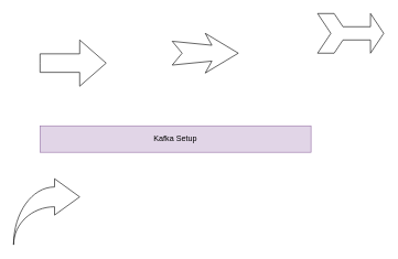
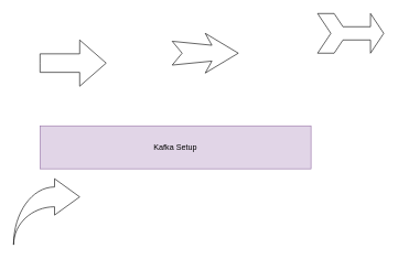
  <mxCell id="0" />
  <mxCell id="1" parent="0" />
- <mxCell id="2" value="Kafka Setup" style="rounded=0;whiteSpace=wrap;html=1;fillColor=#e1d5e7;strokeColor=#9673a6;" vertex="1" parent="1"><mxGeometry x="60" y="190" width="410" height="40" as="geometry" /></mxCell>
+ <mxCell id="2" value="Kafka Setup" style="rounded=0;whiteSpace=wrap;html=1;fillColor=#e1d5e7;strokeColor=#9673a6;" vertex="1" parent="1"><mxGeometry x="60" y="190" width="410" height="65" as="geometry" /></mxCell>
  <mxCell id="3" value="" style="html=1;shadow=0;dashed=0;align=center;verticalAlign=middle;shape=mxgraph.arrows2.arrow;dy=0.6;dx=40;notch=0;" vertex="1" parent="1"><mxGeometry x="60" y="60" width="100" height="70" as="geometry" /></mxCell>
  <mxCell id="4" value="" style="html=1;shadow=0;dashed=0;align=center;verticalAlign=middle;shape=mxgraph.arrows2.stylisedArrow;dy=0.6;dx=40;notch=15;feather=0.4;" vertex="1" parent="1"><mxGeometry x="260" y="50" width="100" height="60" as="geometry" /></mxCell>
  <mxCell id="5" value="" style="html=1;shadow=0;dashed=0;align=center;verticalAlign=middle;shape=mxgraph.arrows2.tailedNotchedArrow;dy1=10;dx1=20;notch=20;arrowHead=20;dx2=25;dy2=30;" vertex="1" parent="1"><mxGeometry x="480" y="20" width="100" height="60" as="geometry" /></mxCell>
  <mxCell id="6" value="" style="html=1;shadow=0;dashed=0;align=center;verticalAlign=middle;shape=mxgraph.arrows2.jumpInArrow;dy=15;dx=38;arrowHead=55;" vertex="1" parent="1"><mxGeometry x="20" y="270" width="100" height="100" as="geometry" /></mxCell>
